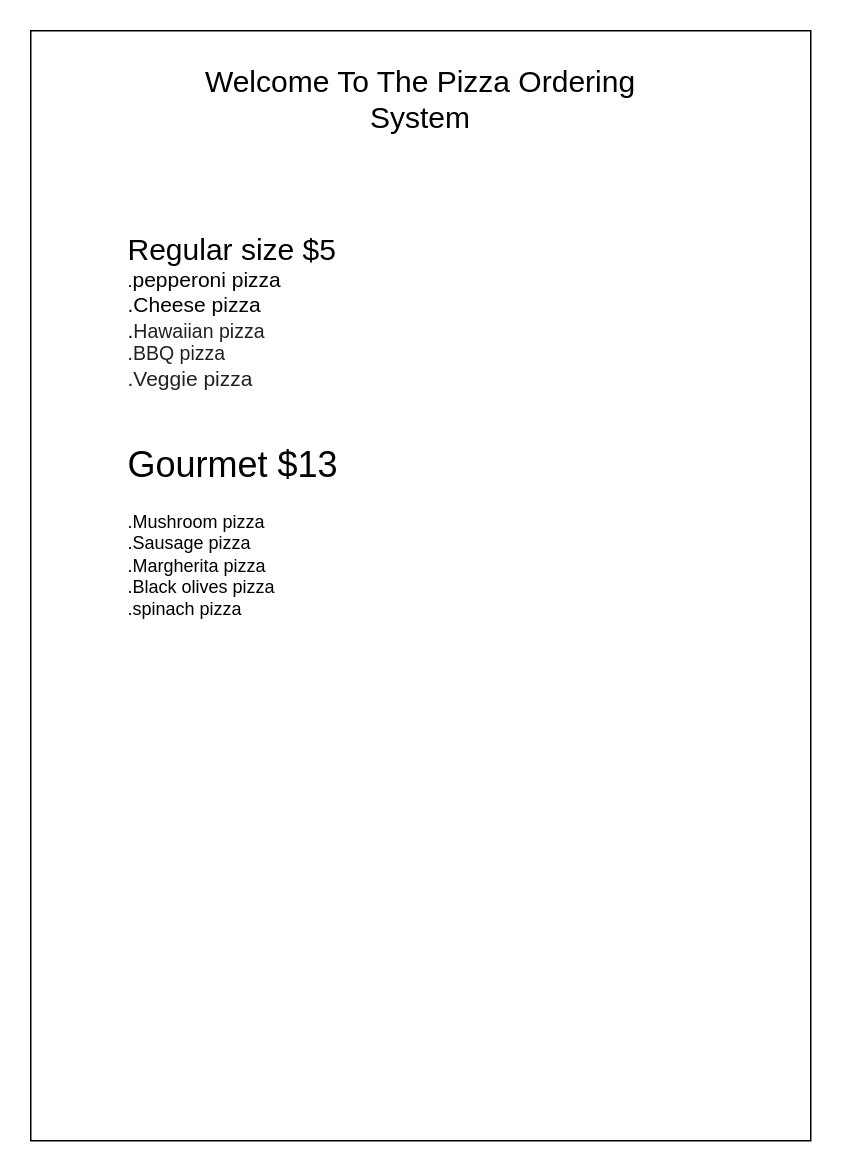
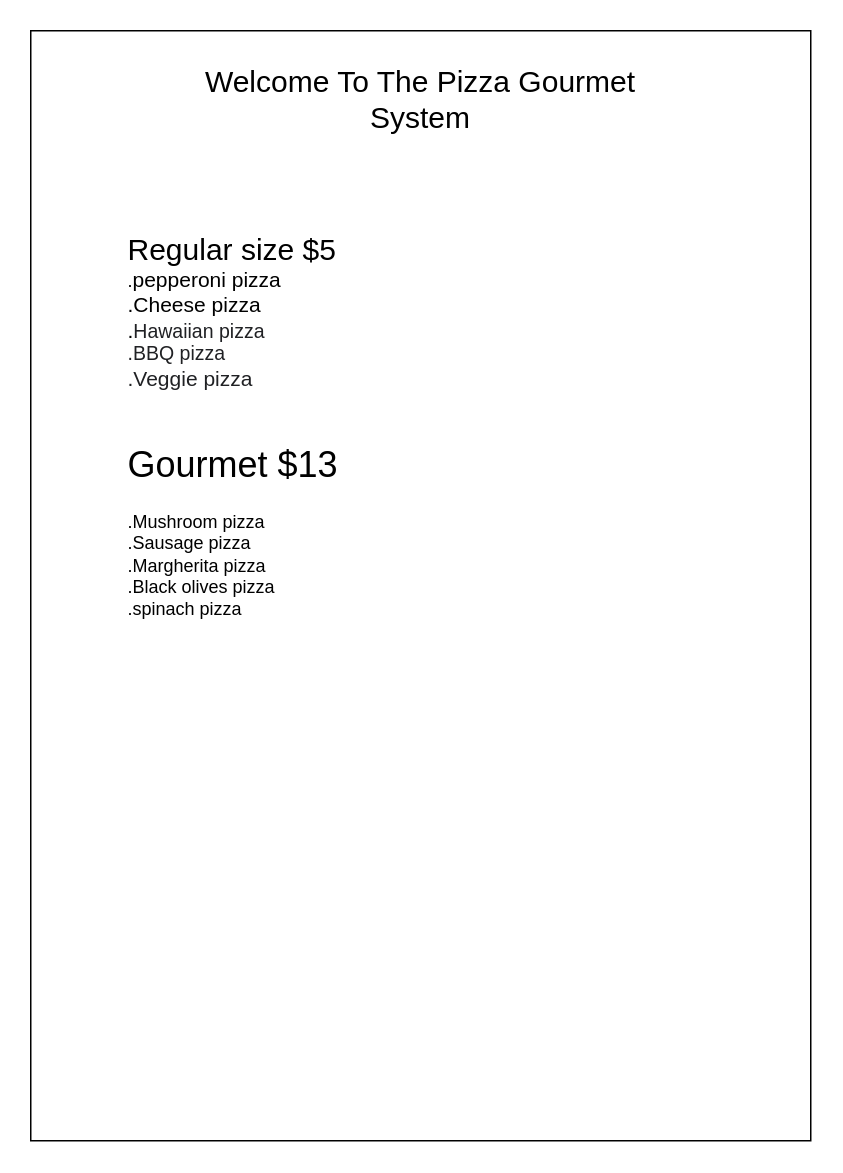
  <mxCell id="0" />
  <mxCell id="1" parent="0" />
  <mxCell id="2" style="edgeStyle=orthogonalEdgeStyle;rounded=0;orthogonalLoop=1;jettySize=auto;html=1;exitX=0;exitY=0.5;exitDx=0;exitDy=0;entryX=0;entryY=0.5;entryDx=0;entryDy=0;" parent="1" source="3" target="3" edge="1"><mxGeometry relative="1" as="geometry"><mxPoint x="30" y="290" as="targetPoint" /></mxGeometry></mxCell>
  <mxCell id="3" value="" style="rounded=0;whiteSpace=wrap;html=1;" parent="1" vertex="1"><mxGeometry x="20" y="20" width="520" height="740" as="geometry" /></mxCell>
- <mxCell id="4" value="&lt;font style=&quot;font-size: 20px&quot;&gt;Welcome To The Pizza Ordering System&lt;/font&gt;" style="text;html=1;strokeColor=none;fillColor=none;align=center;verticalAlign=middle;whiteSpace=wrap;rounded=0;" parent="1" vertex="1"><mxGeometry x="100" y="40" width="360" height="50" as="geometry" /></mxCell>
+ <mxCell id="4" value="&lt;font style=&quot;font-size: 20px&quot;&gt;Welcome To The Pizza Gourmet System&lt;/font&gt;" style="text;html=1;strokeColor=none;fillColor=none;align=center;verticalAlign=middle;whiteSpace=wrap;rounded=0;" parent="1" vertex="1"><mxGeometry x="100" y="40" width="360" height="50" as="geometry" /></mxCell>
  <mxCell id="5" value="&lt;font style=&quot;text-align: center ; font-size: 20px&quot;&gt;&lt;br&gt;Regular size $5&lt;/font&gt;&lt;span style=&quot;text-align: center&quot;&gt;&lt;br&gt;.&lt;/span&gt;&lt;font style=&quot;text-align: center ; font-size: 13px&quot;&gt;&lt;span style=&quot;font-size: 14px&quot;&gt;pepperoni pizza&amp;nbsp;&lt;/span&gt;&lt;br&gt;&lt;span style=&quot;font-size: 14px&quot;&gt;.Cheese pizza&lt;/span&gt;&lt;br&gt;&lt;span style=&quot;font-size: 14px&quot;&gt;.&lt;/span&gt;&lt;span style=&quot;color: rgb(32 , 33 , 36) ; font-family: &amp;#34;arial&amp;#34; , sans-serif ; text-align: left ; background-color: rgb(255 , 255 , 255)&quot;&gt;Hawaiian pizza&lt;br&gt;.&lt;/span&gt;&lt;span style=&quot;color: rgb(32 , 33 , 36) ; font-family: &amp;#34;arial&amp;#34; , sans-serif ; text-align: left ; background-color: rgb(255 , 255 , 255)&quot;&gt;BBQ pizza&lt;br&gt;&lt;/span&gt;&lt;span style=&quot;font-size: 14px ; color: rgb(32 , 33 , 36) ; font-family: &amp;#34;arial&amp;#34; , sans-serif ; text-align: left ; background-color: rgb(255 , 255 , 255)&quot;&gt;.Veggie pizza&lt;br&gt;&lt;br&gt;&lt;/span&gt;&lt;/font&gt;" style="text;html=1;strokeColor=none;fillColor=none;spacing=5;spacingTop=-20;whiteSpace=wrap;overflow=hidden;rounded=0;" vertex="1" parent="1"><mxGeometry x="80" y="140" width="190" height="170" as="geometry" /></mxCell>
  <mxCell id="6" value="&lt;h1&gt;&lt;span style=&quot;font-weight: normal&quot;&gt;Gourmet $13&amp;nbsp;&lt;/span&gt;&lt;/h1&gt;&lt;div&gt;&lt;span style=&quot;font-weight: normal&quot;&gt;.Mushroom pizza&lt;/span&gt;&lt;/div&gt;&lt;div&gt;&lt;span style=&quot;font-weight: normal&quot;&gt;.Sausage pizza&lt;/span&gt;&lt;/div&gt;&lt;div&gt;&lt;span style=&quot;font-weight: normal&quot;&gt;.Margherita pizza&lt;/span&gt;&lt;/div&gt;&lt;div&gt;&lt;span style=&quot;font-weight: normal&quot;&gt;.Black olives pizza&lt;/span&gt;&lt;/div&gt;&lt;div&gt;&lt;span style=&quot;font-weight: normal&quot;&gt;.spinach pizza&lt;/span&gt;&lt;/div&gt;&lt;div&gt;&lt;span style=&quot;font-weight: normal&quot;&gt;.&lt;/span&gt;&lt;/div&gt;&lt;div&gt;&lt;span style=&quot;font-weight: normal&quot;&gt;.&lt;/span&gt;&lt;/div&gt;&lt;div&gt;&lt;span style=&quot;font-weight: normal&quot;&gt;&lt;br&gt;&lt;/span&gt;&lt;/div&gt;" style="text;html=1;strokeColor=none;fillColor=none;spacing=5;spacingTop=-20;whiteSpace=wrap;overflow=hidden;rounded=0;" vertex="1" parent="1"><mxGeometry x="80" y="290" width="190" height="130" as="geometry" /></mxCell>
